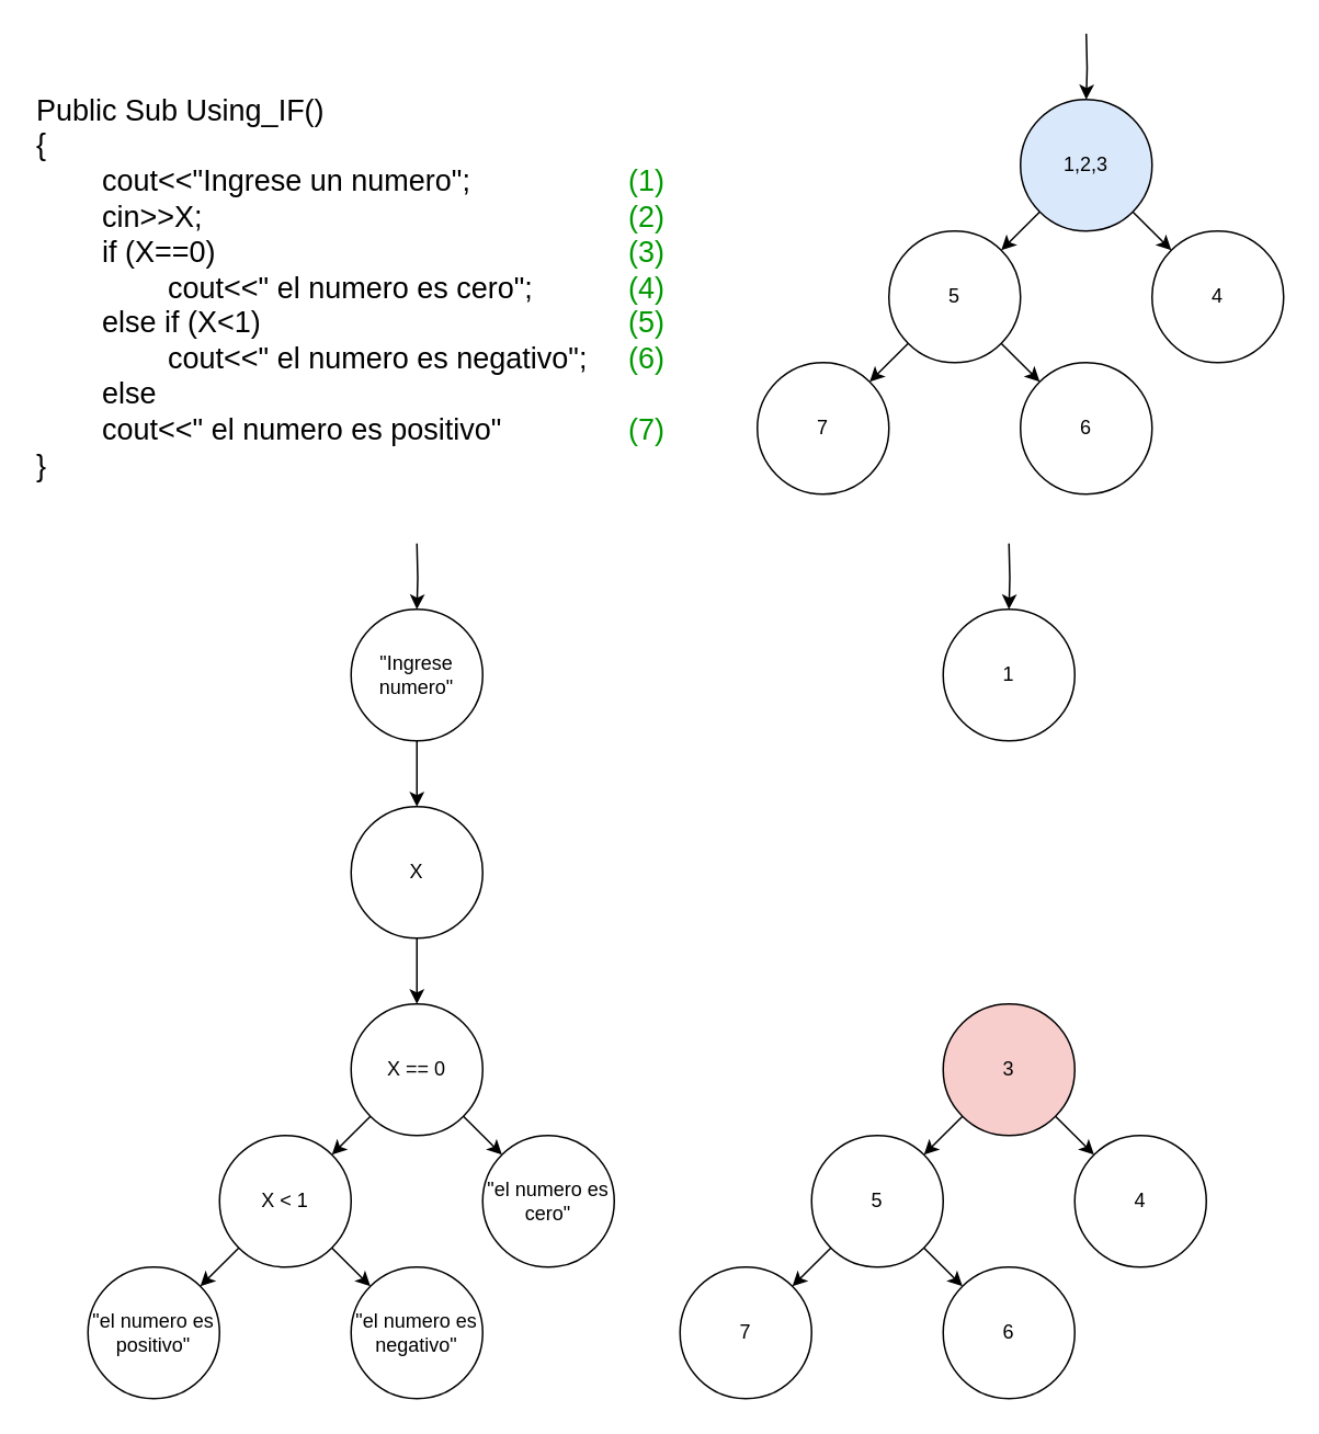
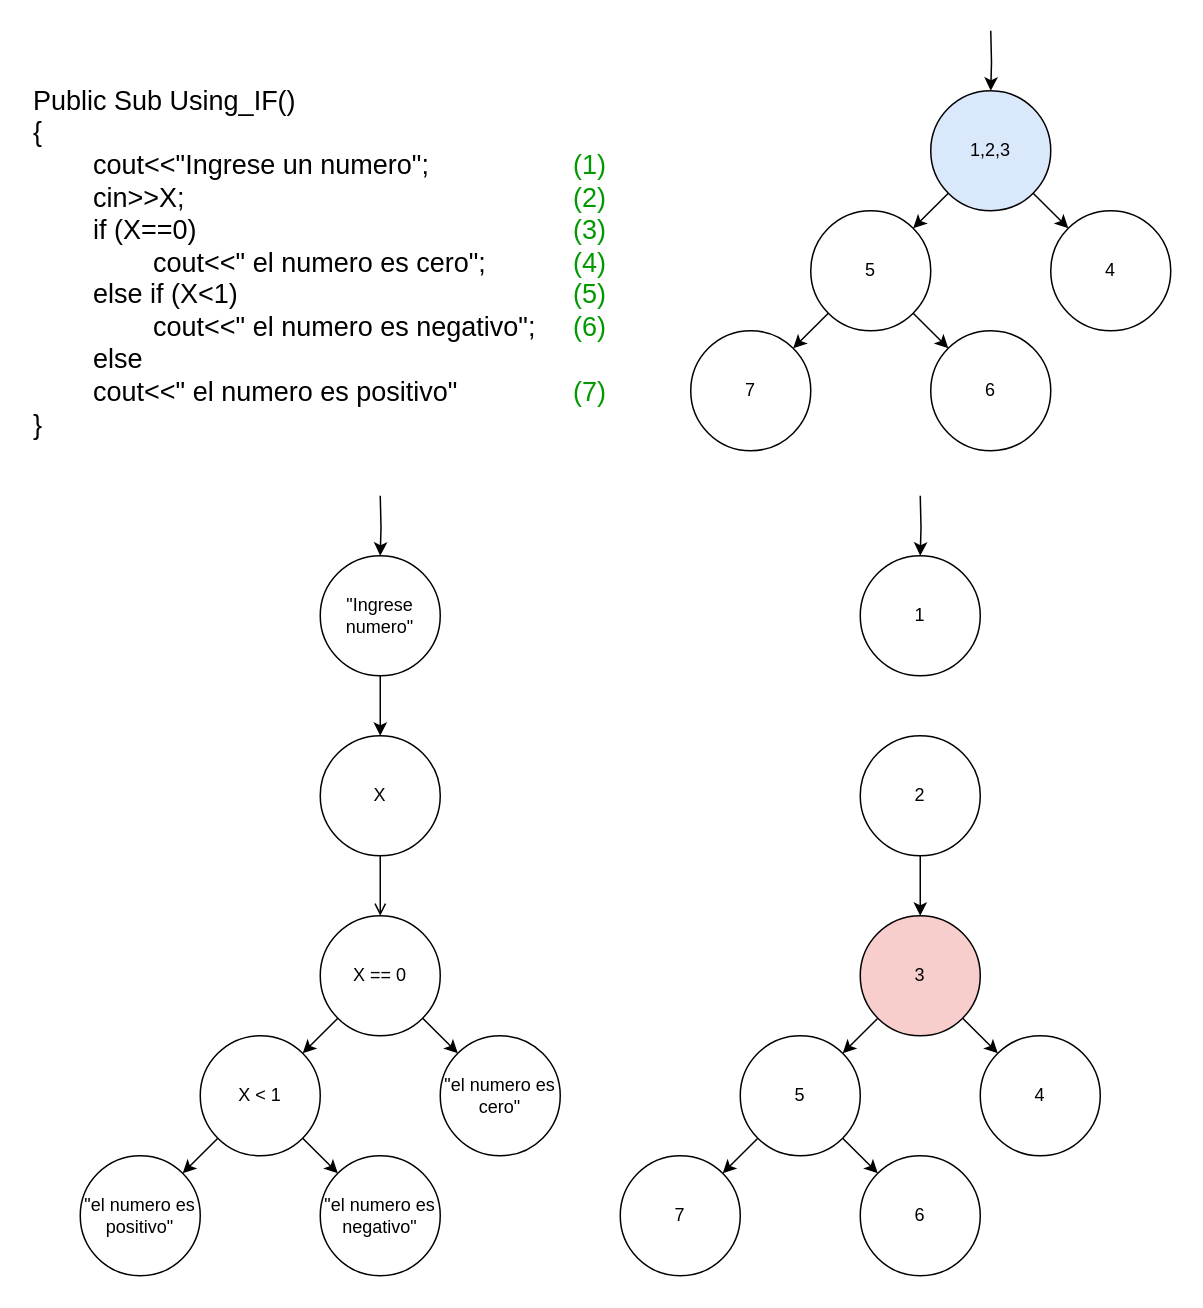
  <mxCell id="0" />
  <mxCell id="1" parent="0" />
  <mxCell id="2" style="edgeStyle=orthogonalEdgeStyle;rounded=0;orthogonalLoop=1;jettySize=auto;html=1;entryX=0.5;entryY=0;entryDx=0;entryDy=0;" parent="1" target="3" edge="1"><mxGeometry relative="1" as="geometry"><mxPoint x="311.14" y="320" as="targetPoint" /><mxPoint x="253" y="330" as="sourcePoint" /></mxGeometry></mxCell>
  <mxCell id="3" value="&quot;Ingrese numero&quot;" style="ellipse;whiteSpace=wrap;html=1;aspect=fixed;" parent="1" vertex="1"><mxGeometry x="213" y="370" width="80" height="80" as="geometry" /></mxCell>
  <mxCell id="4" style="rounded=0;orthogonalLoop=1;jettySize=auto;html=1;entryX=0;entryY=0;entryDx=0;entryDy=0;exitX=1;exitY=1;exitDx=0;exitDy=0;" parent="1" source="12" target="11" edge="1"><mxGeometry relative="1" as="geometry"><mxPoint x="278.424" y="750.004" as="sourcePoint" /></mxGeometry></mxCell>
- <mxCell id="5" style="edgeStyle=orthogonalEdgeStyle;rounded=0;orthogonalLoop=1;jettySize=auto;html=1;exitX=0.5;exitY=1;exitDx=0;exitDy=0;entryX=0.5;entryY=0;entryDx=0;entryDy=0;" parent="1" source="6" target="12" edge="1"><mxGeometry relative="1" as="geometry" /></mxCell>
+ <mxCell id="5" style="edgeStyle=orthogonalEdgeStyle;rounded=0;orthogonalLoop=1;jettySize=auto;html=1;exitX=0.5;exitY=1;exitDx=0;exitDy=0;entryX=0.5;entryY=0;entryDx=0;entryDy=0;endArrow=open;" parent="1" source="6" target="12" edge="1"><mxGeometry relative="1" as="geometry" /></mxCell>
  <mxCell id="6" value="X" style="ellipse;whiteSpace=wrap;html=1;aspect=fixed;" parent="1" vertex="1"><mxGeometry x="213" y="490" width="80" height="80" as="geometry" /></mxCell>
  <mxCell id="7" style="edgeStyle=orthogonalEdgeStyle;rounded=0;orthogonalLoop=1;jettySize=auto;html=1;entryX=0.5;entryY=0;entryDx=0;entryDy=0;exitX=0.5;exitY=1;exitDx=0;exitDy=0;" parent="1" source="3" target="6" edge="1"><mxGeometry relative="1" as="geometry"><mxPoint x="311.14" y="480" as="targetPoint" /><mxPoint x="361.14" y="510" as="sourcePoint" /></mxGeometry></mxCell>
  <mxCell id="8" style="rounded=0;orthogonalLoop=1;jettySize=auto;html=1;entryX=1;entryY=0;entryDx=0;entryDy=0;exitX=0;exitY=1;exitDx=0;exitDy=0;" parent="1" source="12" target="9" edge="1"><mxGeometry relative="1" as="geometry"><mxPoint x="252.5" y="1003.44" as="targetPoint" /><mxPoint x="222.216" y="750.36" as="sourcePoint" /></mxGeometry></mxCell>
  <mxCell id="9" value="X &amp;lt; 1" style="ellipse;whiteSpace=wrap;html=1;aspect=fixed;" parent="1" vertex="1"><mxGeometry x="133" y="690" width="80" height="80" as="geometry" /></mxCell>
  <mxCell id="10" value="&lt;div&gt;&lt;span style=&quot;font-size: 18px;&quot;&gt;Public Sub Using_IF()&lt;/span&gt;&lt;/div&gt;&lt;div&gt;&lt;span style=&quot;font-size: 18px; background-color: initial;&quot;&gt;{&lt;/span&gt;&lt;br&gt;&lt;/div&gt;&lt;div&gt;&lt;span style=&quot;background-color: initial; font-size: 18px;&quot;&gt;&lt;span style=&quot;white-space: pre;&quot;&gt;&#09;&lt;/span&gt;cout&amp;lt;&amp;lt;&quot;Ingrese un numero&quot;;&lt;span style=&quot;white-space: pre;&quot;&gt;&#09;&lt;/span&gt;&lt;span style=&quot;white-space: pre;&quot;&gt;&#09;&lt;/span&gt;&lt;span style=&quot;white-space: pre;&quot;&gt;&#09;&lt;/span&gt;&lt;font color=&quot;#009900&quot;&gt;(1)&lt;/font&gt;&lt;/span&gt;&lt;br&gt;&lt;/div&gt;&lt;div&gt;&lt;span style=&quot;font-size: 18px;&quot;&gt;&lt;span style=&quot;white-space: pre;&quot;&gt;&#09;&lt;/span&gt;cin&amp;gt;&amp;gt;X;&lt;span style=&quot;white-space: pre;&quot;&gt;&#09;&lt;/span&gt;&lt;span style=&quot;white-space: pre;&quot;&gt;&#09;&lt;/span&gt;&lt;span style=&quot;white-space: pre;&quot;&gt;&#09;&lt;/span&gt;&lt;span style=&quot;white-space: pre;&quot;&gt;&#09;&lt;/span&gt;&lt;span style=&quot;white-space: pre;&quot;&gt;&#09;&lt;/span&gt;&lt;span style=&quot;white-space: pre;&quot;&gt;&#09;&lt;/span&gt;&lt;span style=&quot;white-space: pre;&quot;&gt;&#09;&lt;/span&gt;&lt;font color=&quot;#009900&quot;&gt;(2)&lt;/font&gt;&lt;/span&gt;&lt;/div&gt;&lt;div&gt;&lt;span style=&quot;font-size: 18px;&quot;&gt;&lt;span style=&quot;white-space: pre;&quot;&gt;&#09;&lt;/span&gt;if (X==0)&lt;span style=&quot;white-space: pre;&quot;&gt;&#09;&lt;/span&gt;&lt;span style=&quot;white-space: pre;&quot;&gt;&#09;&lt;/span&gt;&lt;span style=&quot;white-space: pre;&quot;&gt;&#09;&lt;/span&gt;&lt;span style=&quot;white-space: pre;&quot;&gt;&#09;&lt;/span&gt;&lt;span style=&quot;white-space: pre;&quot;&gt;&#09;&lt;/span&gt;&lt;span style=&quot;white-space: pre;&quot;&gt;&#09;&lt;/span&gt;&lt;span style=&quot;white-space: pre;&quot;&gt;&#09;&lt;/span&gt;&lt;font color=&quot;#009900&quot;&gt;(3)&lt;/font&gt;&lt;/span&gt;&lt;/div&gt;&lt;div&gt;&lt;span style=&quot;font-size: 18px;&quot;&gt;&lt;span style=&quot;white-space: pre;&quot;&gt;&#09;&lt;/span&gt;&lt;span style=&quot;white-space: pre;&quot;&gt;&#09;&lt;/span&gt;cout&amp;lt;&amp;lt;&quot; el numero es cero&quot;;&lt;span style=&quot;white-space: pre;&quot;&gt;&#09;&lt;/span&gt;&lt;span style=&quot;white-space: pre;&quot;&gt;&#09;&lt;/span&gt;&lt;font color=&quot;#009900&quot;&gt;(4)&lt;/font&gt;&lt;/span&gt;&lt;/div&gt;&lt;div&gt;&lt;span style=&quot;font-size: 18px;&quot;&gt;&lt;span style=&quot;white-space: pre;&quot;&gt;&#09;&lt;/span&gt;else if (X&amp;lt;1)&lt;span style=&quot;white-space: pre;&quot;&gt;&#09;&lt;/span&gt;&lt;span style=&quot;white-space: pre;&quot;&gt;&#09;&lt;/span&gt;&lt;span style=&quot;white-space: pre;&quot;&gt;&#09;&lt;/span&gt;&lt;span style=&quot;white-space: pre;&quot;&gt;&#09;&lt;/span&gt;&lt;span style=&quot;white-space: pre;&quot;&gt;&#09;&lt;/span&gt;&lt;span style=&quot;white-space: pre;&quot;&gt;&#09;&lt;/span&gt;&lt;font color=&quot;#009900&quot;&gt;(5)&lt;/font&gt;&lt;/span&gt;&lt;/div&gt;&lt;div&gt;&lt;span style=&quot;font-size: 18px; background-color: initial;&quot;&gt;&lt;span style=&quot;white-space: pre;&quot;&gt;&#09;&lt;/span&gt;&lt;span style=&quot;white-space: pre;&quot;&gt;&#09;&lt;/span&gt;cout&amp;lt;&amp;lt;&quot; el numero es negativo&quot;;&lt;span style=&quot;white-space: pre;&quot;&gt;&#09;&lt;/span&gt;&lt;font color=&quot;#009900&quot;&gt;(6)&lt;/font&gt;&lt;/span&gt;&lt;br&gt;&lt;/div&gt;&lt;div&gt;&lt;span style=&quot;font-size: 18px;&quot;&gt;&lt;span style=&quot;white-space: pre;&quot;&gt;&#09;&lt;/span&gt;else&lt;/span&gt;&lt;/div&gt;&lt;div&gt;&lt;span style=&quot;font-size: 18px;&quot;&gt;&lt;span style=&quot;white-space: pre;&quot;&gt;&#09;&lt;/span&gt;cout&amp;lt;&amp;lt;&quot; el numero es positivo&quot;&lt;span style=&quot;white-space: pre;&quot;&gt;&#09;&lt;/span&gt;&lt;span style=&quot;white-space: pre;&quot;&gt;&#09;&lt;/span&gt;&lt;font color=&quot;#009900&quot;&gt;(7)&lt;/font&gt;&lt;/span&gt;&lt;/div&gt;&lt;div&gt;&lt;span style=&quot;font-size: 18px;&quot;&gt;}&lt;br&gt;&lt;/span&gt;&lt;/div&gt;" style="text;html=1;align=left;verticalAlign=middle;resizable=0;points=[];autosize=1;strokeColor=none;fillColor=none;" parent="1" vertex="1"><mxGeometry x="20" y="50" width="410" height="250" as="geometry" /></mxCell>
  <mxCell id="11" value="&quot;el numero es cero&quot;" style="ellipse;whiteSpace=wrap;html=1;aspect=fixed;" parent="1" vertex="1"><mxGeometry x="293" y="690" width="80" height="80" as="geometry" /></mxCell>
  <mxCell id="12" value="X == 0" style="ellipse;whiteSpace=wrap;html=1;aspect=fixed;" parent="1" vertex="1"><mxGeometry x="213" y="610" width="80" height="80" as="geometry" /></mxCell>
  <mxCell id="13" style="rounded=0;orthogonalLoop=1;jettySize=auto;html=1;entryX=1;entryY=0;entryDx=0;entryDy=0;exitX=0;exitY=1;exitDx=0;exitDy=0;" parent="1" source="9" target="14" edge="1"><mxGeometry relative="1" as="geometry"><mxPoint x="132.5" y="1123.44" as="targetPoint" /><mxPoint x="113" y="1061.72" as="sourcePoint" /></mxGeometry></mxCell>
  <mxCell id="14" value="&quot;el numero es positivo&quot;" style="ellipse;whiteSpace=wrap;html=1;aspect=fixed;" parent="1" vertex="1"><mxGeometry x="53" y="770" width="80" height="80" as="geometry" /></mxCell>
  <mxCell id="15" style="rounded=0;orthogonalLoop=1;jettySize=auto;html=1;entryX=0;entryY=0;entryDx=0;entryDy=0;exitX=1;exitY=1;exitDx=0;exitDy=0;" parent="1" source="9" target="16" edge="1"><mxGeometry relative="1" as="geometry"><mxPoint x="213" y="1021.72" as="sourcePoint" /></mxGeometry></mxCell>
  <mxCell id="16" value="&quot;el numero es negativo&quot;" style="ellipse;whiteSpace=wrap;html=1;aspect=fixed;" parent="1" vertex="1"><mxGeometry x="213" y="770" width="80" height="80" as="geometry" /></mxCell>
  <mxCell id="17" style="edgeStyle=orthogonalEdgeStyle;rounded=0;orthogonalLoop=1;jettySize=auto;html=1;entryX=0.5;entryY=0;entryDx=0;entryDy=0;" edge="1" target="18" parent="1"><mxGeometry relative="1" as="geometry"><mxPoint x="671.14" y="320" as="targetPoint" /><mxPoint x="613" y="330" as="sourcePoint" /></mxGeometry></mxCell>
  <mxCell id="18" value="1" style="ellipse;whiteSpace=wrap;html=1;aspect=fixed;" vertex="1" parent="1"><mxGeometry x="573" y="370" width="80" height="80" as="geometry" /></mxCell>
  <mxCell id="19" style="rounded=0;orthogonalLoop=1;jettySize=auto;html=1;entryX=0;entryY=0;entryDx=0;entryDy=0;exitX=1;exitY=1;exitDx=0;exitDy=0;" edge="1" source="25" target="24" parent="1"><mxGeometry relative="1" as="geometry"><mxPoint x="638.424" y="750.004" as="sourcePoint" /></mxGeometry></mxCell>
+ <mxCell id="20" style="edgeStyle=orthogonalEdgeStyle;rounded=0;orthogonalLoop=1;jettySize=auto;html=1;exitX=0.5;exitY=1;exitDx=0;exitDy=0;entryX=0.5;entryY=0;entryDx=0;entryDy=0;" edge="1" source="21" target="25" parent="1"><mxGeometry relative="1" as="geometry" /></mxCell>
+ <mxCell id="21" value="2" style="ellipse;whiteSpace=wrap;html=1;aspect=fixed;" vertex="1" parent="1"><mxGeometry x="573" y="490" width="80" height="80" as="geometry" /></mxCell>
  <mxCell id="22" style="rounded=0;orthogonalLoop=1;jettySize=auto;html=1;entryX=1;entryY=0;entryDx=0;entryDy=0;exitX=0;exitY=1;exitDx=0;exitDy=0;" edge="1" source="25" target="23" parent="1"><mxGeometry relative="1" as="geometry"><mxPoint x="612.5" y="1003.44" as="targetPoint" /><mxPoint x="582.216" y="750.36" as="sourcePoint" /></mxGeometry></mxCell>
  <mxCell id="23" value="5" style="ellipse;whiteSpace=wrap;html=1;aspect=fixed;" vertex="1" parent="1"><mxGeometry x="493" y="690" width="80" height="80" as="geometry" /></mxCell>
  <mxCell id="24" value="4" style="ellipse;whiteSpace=wrap;html=1;aspect=fixed;" vertex="1" parent="1"><mxGeometry x="653" y="690" width="80" height="80" as="geometry" /></mxCell>
  <mxCell id="25" value="3" style="ellipse;whiteSpace=wrap;html=1;aspect=fixed;fillColor=#f8cecc;" vertex="1" parent="1"><mxGeometry x="573" y="610" width="80" height="80" as="geometry" /></mxCell>
  <mxCell id="26" style="rounded=0;orthogonalLoop=1;jettySize=auto;html=1;entryX=1;entryY=0;entryDx=0;entryDy=0;exitX=0;exitY=1;exitDx=0;exitDy=0;" edge="1" source="23" target="27" parent="1"><mxGeometry relative="1" as="geometry"><mxPoint x="492.5" y="1123.44" as="targetPoint" /><mxPoint x="473" y="1061.72" as="sourcePoint" /></mxGeometry></mxCell>
  <mxCell id="27" value="7" style="ellipse;whiteSpace=wrap;html=1;aspect=fixed;" vertex="1" parent="1"><mxGeometry x="413" y="770" width="80" height="80" as="geometry" /></mxCell>
  <mxCell id="28" style="rounded=0;orthogonalLoop=1;jettySize=auto;html=1;entryX=0;entryY=0;entryDx=0;entryDy=0;exitX=1;exitY=1;exitDx=0;exitDy=0;" edge="1" source="23" target="29" parent="1"><mxGeometry relative="1" as="geometry"><mxPoint x="573" y="1021.72" as="sourcePoint" /></mxGeometry></mxCell>
  <mxCell id="29" value="6" style="ellipse;whiteSpace=wrap;html=1;aspect=fixed;" vertex="1" parent="1"><mxGeometry x="573" y="770" width="80" height="80" as="geometry" /></mxCell>
  <mxCell id="30" style="rounded=0;orthogonalLoop=1;jettySize=auto;html=1;entryX=0;entryY=0;entryDx=0;entryDy=0;exitX=1;exitY=1;exitDx=0;exitDy=0;" edge="1" source="35" target="34" parent="1"><mxGeometry relative="1" as="geometry"><mxPoint x="685.424" y="200.004" as="sourcePoint" /></mxGeometry></mxCell>
  <mxCell id="31" style="edgeStyle=orthogonalEdgeStyle;rounded=0;orthogonalLoop=1;jettySize=auto;html=1;exitX=0.5;exitY=1;exitDx=0;exitDy=0;entryX=0.5;entryY=0;entryDx=0;entryDy=0;" edge="1" target="35" parent="1"><mxGeometry relative="1" as="geometry"><mxPoint x="660" y="20" as="sourcePoint" /></mxGeometry></mxCell>
  <mxCell id="32" style="rounded=0;orthogonalLoop=1;jettySize=auto;html=1;entryX=1;entryY=0;entryDx=0;entryDy=0;exitX=0;exitY=1;exitDx=0;exitDy=0;" edge="1" source="35" target="33" parent="1"><mxGeometry relative="1" as="geometry"><mxPoint x="659.5" y="453.44" as="targetPoint" /><mxPoint x="629.216" y="200.36" as="sourcePoint" /></mxGeometry></mxCell>
  <mxCell id="33" value="5" style="ellipse;whiteSpace=wrap;html=1;aspect=fixed;" vertex="1" parent="1"><mxGeometry x="540" y="140" width="80" height="80" as="geometry" /></mxCell>
  <mxCell id="34" value="4" style="ellipse;whiteSpace=wrap;html=1;aspect=fixed;" vertex="1" parent="1"><mxGeometry x="700" y="140" width="80" height="80" as="geometry" /></mxCell>
  <mxCell id="35" value="1,2,3" style="ellipse;whiteSpace=wrap;html=1;aspect=fixed;fillColor=#dae8fc;" vertex="1" parent="1"><mxGeometry x="620" y="60" width="80" height="80" as="geometry" /></mxCell>
  <mxCell id="36" style="rounded=0;orthogonalLoop=1;jettySize=auto;html=1;entryX=1;entryY=0;entryDx=0;entryDy=0;exitX=0;exitY=1;exitDx=0;exitDy=0;" edge="1" source="33" target="37" parent="1"><mxGeometry relative="1" as="geometry"><mxPoint x="539.5" y="573.44" as="targetPoint" /><mxPoint x="520" y="511.72" as="sourcePoint" /></mxGeometry></mxCell>
  <mxCell id="37" value="7" style="ellipse;whiteSpace=wrap;html=1;aspect=fixed;" vertex="1" parent="1"><mxGeometry x="460" y="220" width="80" height="80" as="geometry" /></mxCell>
  <mxCell id="38" style="rounded=0;orthogonalLoop=1;jettySize=auto;html=1;entryX=0;entryY=0;entryDx=0;entryDy=0;exitX=1;exitY=1;exitDx=0;exitDy=0;" edge="1" source="33" target="39" parent="1"><mxGeometry relative="1" as="geometry"><mxPoint x="620" y="471.72" as="sourcePoint" /></mxGeometry></mxCell>
  <mxCell id="39" value="6" style="ellipse;whiteSpace=wrap;html=1;aspect=fixed;" vertex="1" parent="1"><mxGeometry x="620" y="220" width="80" height="80" as="geometry" /></mxCell>
